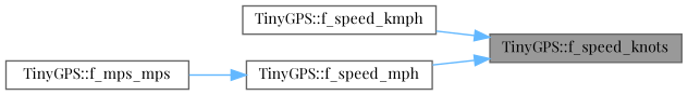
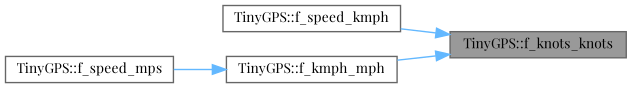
  digraph {
    fontname="Playfair Display"
    rankdir=RL
    node [color=grey40 fillcolor=white fontname="Playfair Display" fontsize=10 shape=box style=filled]
    edge [color=steelblue1 dir=back fontname="Playfair Display" fontsize=10 labelfontname=Helvetica labelfontsize=10 style=solid]
-   n1 [color=gray40 fillcolor=grey60 fontcolor=black height=0.2 label="TinyGPS::f_speed_knots" width=0.4]
+   n1 [color=gray40 fillcolor=grey60 fontcolor=black height=0.2 label="TinyGPS::f_knots_knots" width=0.4]
    n2 [height=0.2 label="TinyGPS::f_speed_kmph" width=0.4]
-   n3 [height=0.2 label="TinyGPS::f_speed_mph" width=0.4]
-   n4 [height=0.2 label="TinyGPS::f_mps_mps" width=0.4]
+   n3 [height=0.2 label="TinyGPS::f_kmph_mph" width=0.4]
+   n4 [height=0.2 label="TinyGPS::f_speed_mps" width=0.4]
    n1 -> n2
    n1 -> n3
    n3 -> n4
  }
